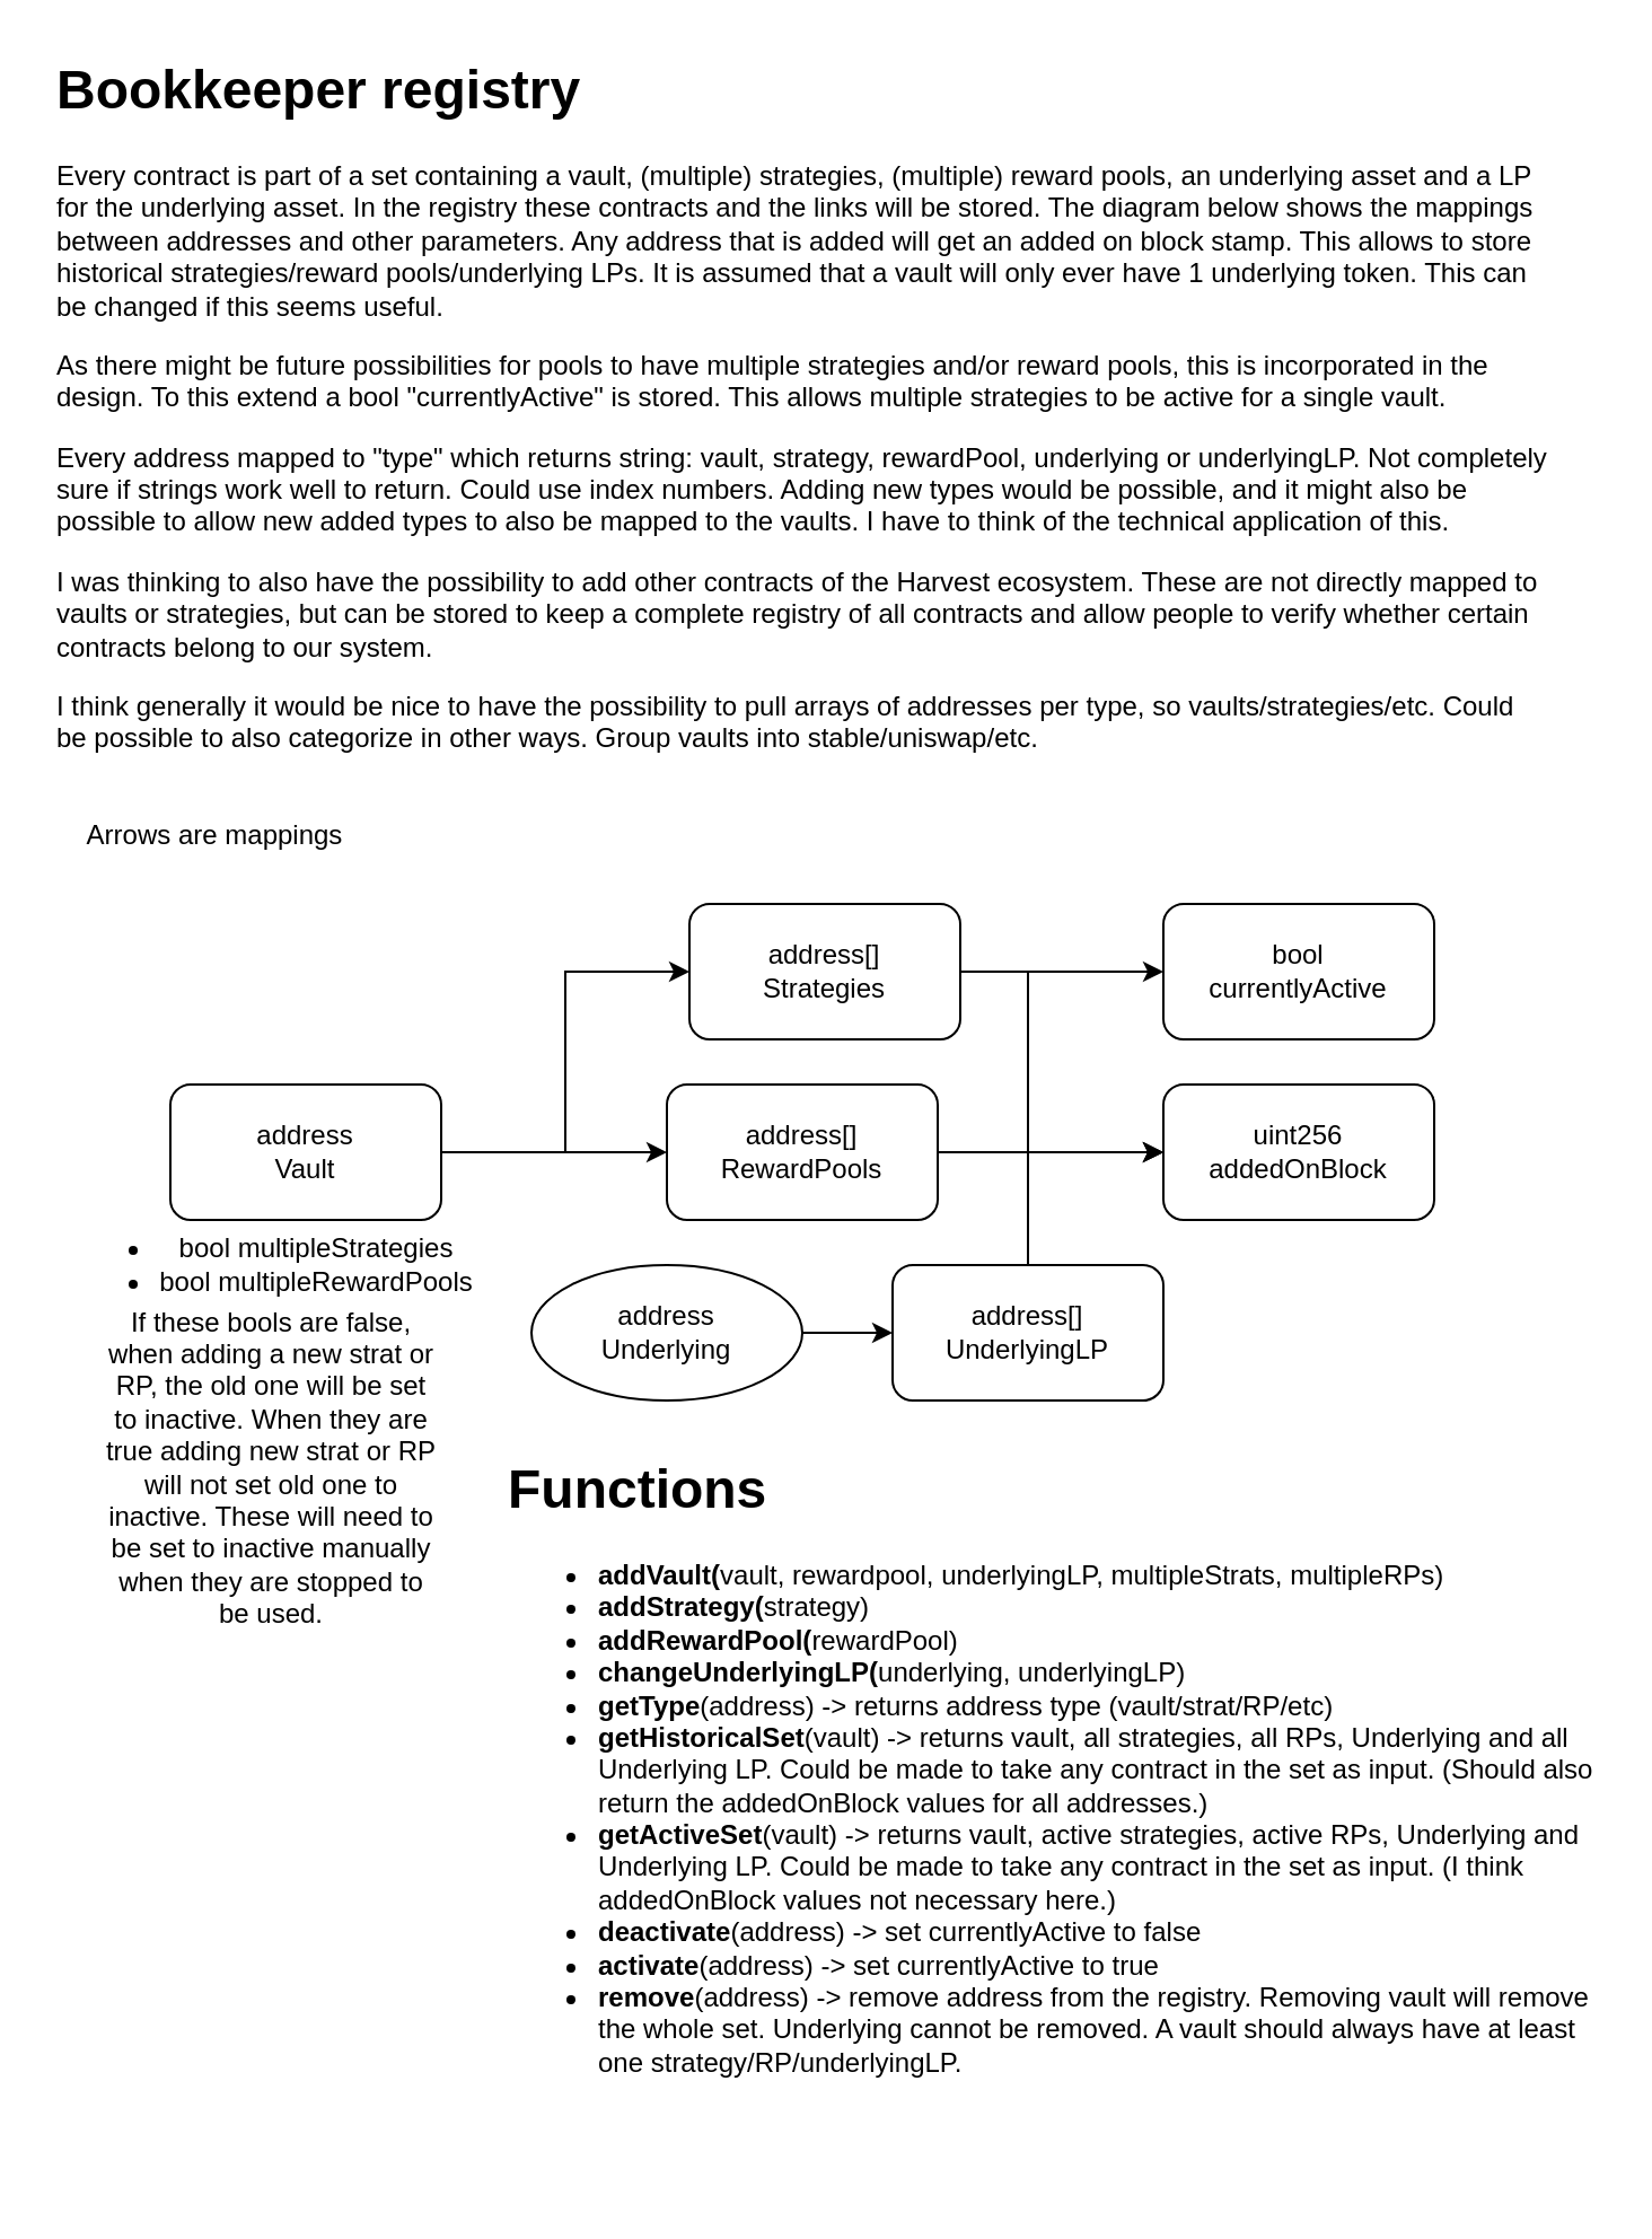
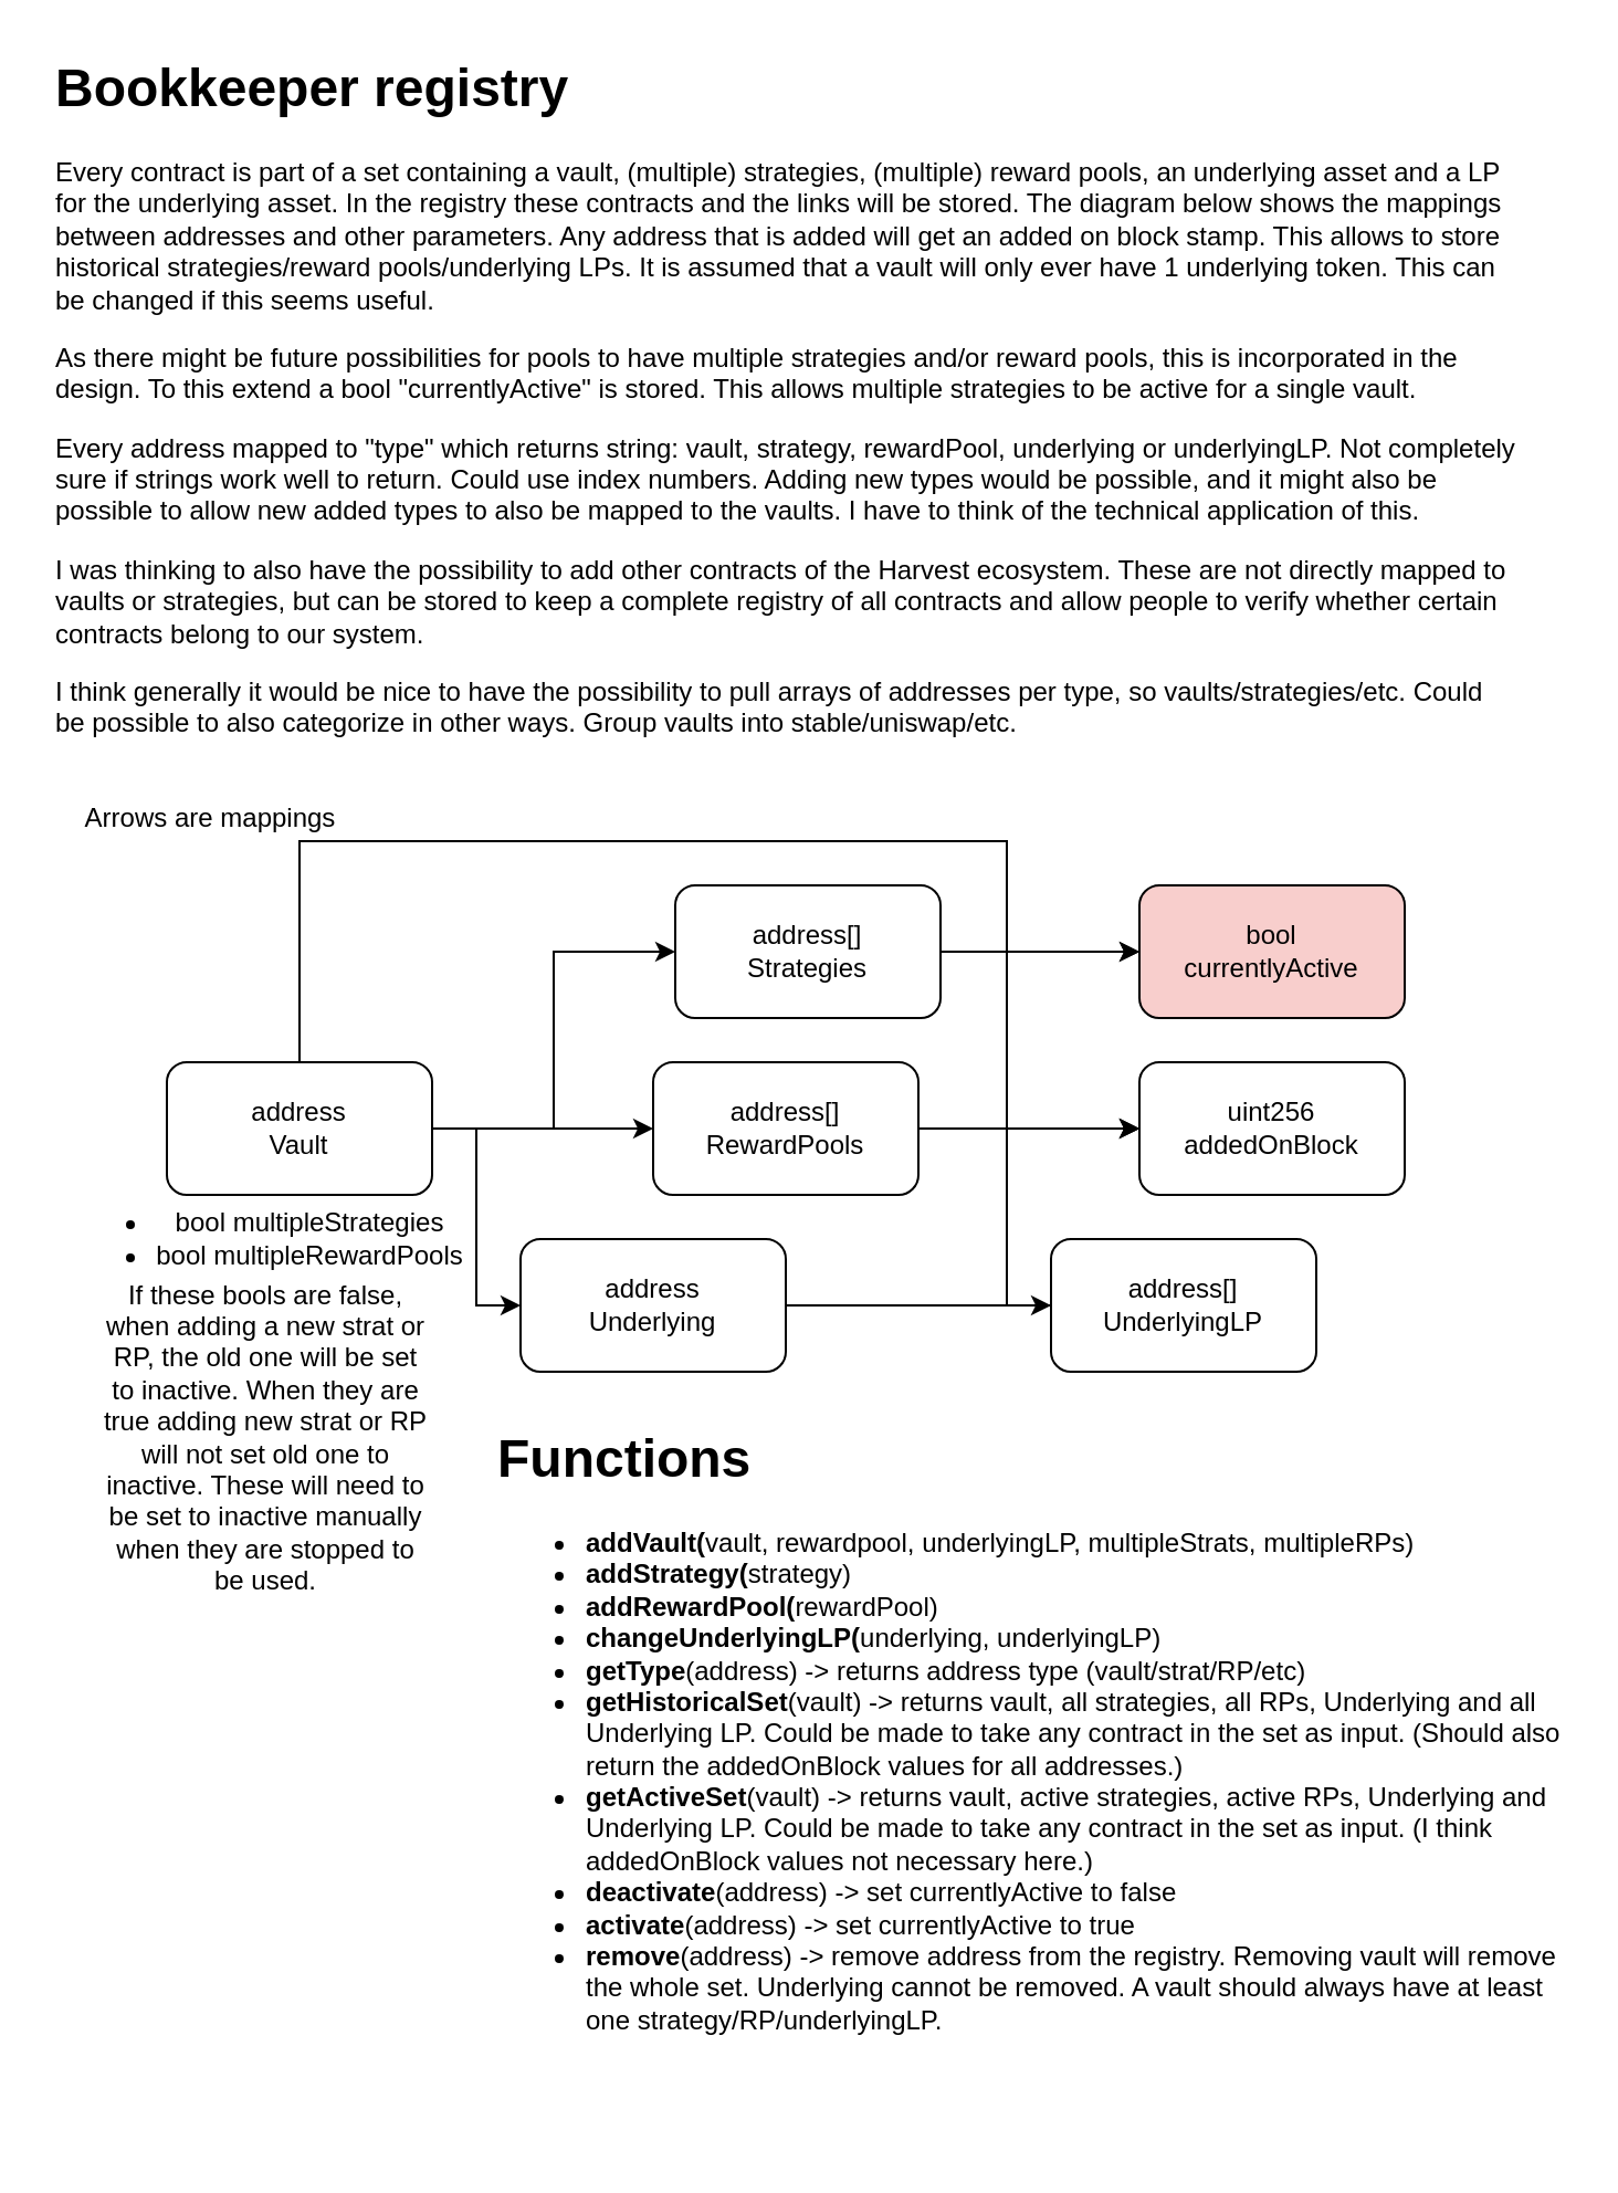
  <mxCell id="0" />
  <mxCell id="1" parent="0" />
  <mxCell id="2" value="" style="edgeStyle=orthogonalEdgeStyle;rounded=0;orthogonalLoop=1;jettySize=auto;html=1;" parent="1" source="6" target="11" edge="1"><mxGeometry relative="1" as="geometry" /></mxCell>
  <mxCell id="3" style="edgeStyle=orthogonalEdgeStyle;rounded=0;orthogonalLoop=1;jettySize=auto;html=1;entryX=0;entryY=0.5;entryDx=0;entryDy=0;" parent="1" source="6" target="8" edge="1"><mxGeometry relative="1" as="geometry" /></mxCell>
+ <mxCell id="4" style="edgeStyle=orthogonalEdgeStyle;rounded=0;orthogonalLoop=1;jettySize=auto;html=1;entryX=0;entryY=0.5;entryDx=0;entryDy=0;" parent="1" source="6" target="13" edge="1"><mxGeometry relative="1" as="geometry" /></mxCell>
+ <mxCell id="5" style="edgeStyle=orthogonalEdgeStyle;rounded=0;orthogonalLoop=1;jettySize=auto;html=1;entryX=0;entryY=0.5;entryDx=0;entryDy=0;" parent="1" source="6" target="15" edge="1"><mxGeometry relative="1" as="geometry"><mxPoint x="435" y="440" as="targetPoint" /><Array as="points"><mxPoint x="135" y="380" /><mxPoint x="455" y="380" /><mxPoint x="455" y="430" /></Array></mxGeometry></mxCell>
  <mxCell id="6" value="address&lt;br&gt;Vault" style="rounded=1;whiteSpace=wrap;html=1;" parent="1" vertex="1"><mxGeometry x="75" y="480" width="120" height="60" as="geometry" /></mxCell>
  <mxCell id="7" style="edgeStyle=orthogonalEdgeStyle;rounded=0;orthogonalLoop=1;jettySize=auto;html=1;entryX=0;entryY=0.5;entryDx=0;entryDy=0;" parent="1" source="8" target="14" edge="1"><mxGeometry relative="1" as="geometry"><Array as="points"><mxPoint x="455" y="430" /><mxPoint x="455" y="510" /></Array></mxGeometry></mxCell>
  <mxCell id="8" value="address[]&lt;br&gt;Strategies" style="rounded=1;whiteSpace=wrap;html=1;" parent="1" vertex="1"><mxGeometry x="305" y="400" width="120" height="60" as="geometry" /></mxCell>
  <mxCell id="9" value="" style="edgeStyle=orthogonalEdgeStyle;rounded=0;orthogonalLoop=1;jettySize=auto;html=1;" parent="1" source="11" target="14" edge="1"><mxGeometry relative="1" as="geometry" /></mxCell>
  <mxCell id="10" style="edgeStyle=orthogonalEdgeStyle;rounded=0;orthogonalLoop=1;jettySize=auto;html=1;entryX=0;entryY=0.5;entryDx=0;entryDy=0;" parent="1" source="11" target="15" edge="1"><mxGeometry relative="1" as="geometry"><Array as="points"><mxPoint x="455" y="510" /><mxPoint x="455" y="430" /></Array></mxGeometry></mxCell>
  <mxCell id="11" value="address[]&lt;br&gt;RewardPools" style="rounded=1;whiteSpace=wrap;html=1;" parent="1" vertex="1"><mxGeometry x="295" y="480" width="120" height="60" as="geometry" /></mxCell>
  <mxCell id="12" value="" style="edgeStyle=orthogonalEdgeStyle;rounded=0;orthogonalLoop=1;jettySize=auto;html=1;" parent="1" source="13" target="17" edge="1"><mxGeometry relative="1" as="geometry" /></mxCell>
- <mxCell id="13" value="address&lt;br&gt;Underlying" style="ellipse;whiteSpace=wrap;html=1;" parent="1" vertex="1"><mxGeometry x="235" y="560" width="120" height="60" as="geometry" /></mxCell>
+ <mxCell id="13" value="address&lt;br&gt;Underlying" style="rounded=1;whiteSpace=wrap;html=1;" parent="1" vertex="1"><mxGeometry x="235" y="560" width="120" height="60" as="geometry" /></mxCell>
  <mxCell id="14" value="uint256&lt;br&gt;addedOnBlock" style="rounded=1;whiteSpace=wrap;html=1;" parent="1" vertex="1"><mxGeometry x="515" y="480" width="120" height="60" as="geometry" /></mxCell>
- <mxCell id="15" value="bool&lt;br&gt;currentlyActive" style="rounded=1;whiteSpace=wrap;html=1;" parent="1" vertex="1"><mxGeometry x="515" y="400" width="120" height="60" as="geometry" /></mxCell>
+ <mxCell id="15" value="bool&lt;br&gt;currentlyActive" style="rounded=1;whiteSpace=wrap;html=1;fillColor=#f8cecc;" parent="1" vertex="1"><mxGeometry x="515" y="400" width="120" height="60" as="geometry" /></mxCell>
  <mxCell id="16" value="" style="edgeStyle=orthogonalEdgeStyle;rounded=0;orthogonalLoop=1;jettySize=auto;html=1;entryX=0;entryY=0.5;entryDx=0;entryDy=0;" parent="1" source="17" target="14" edge="1"><mxGeometry relative="1" as="geometry"><mxPoint x="435" y="500" as="targetPoint" /><Array as="points"><mxPoint x="455" y="510" /></Array></mxGeometry></mxCell>
- <mxCell id="17" value="address[]&lt;br&gt;UnderlyingLP" style="rounded=1;whiteSpace=wrap;html=1;" parent="1" vertex="1"><mxGeometry x="395" y="560" width="120" height="60" as="geometry" /></mxCell>
+ <mxCell id="17" value="address[]&lt;br&gt;UnderlyingLP" style="rounded=1;whiteSpace=wrap;html=1;" parent="1" vertex="1"><mxGeometry x="475" y="560" width="120" height="60" as="geometry" /></mxCell>
  <mxCell id="18" value="&lt;ul&gt;&lt;li&gt;bool multipleStrategies&lt;/li&gt;&lt;li&gt;bool multipleRewardPools&lt;/li&gt;&lt;/ul&gt;" style="text;html=1;strokeColor=none;fillColor=none;align=center;verticalAlign=middle;whiteSpace=wrap;rounded=0;" parent="1" vertex="1"><mxGeometry x="20" y="540" width="200" height="40" as="geometry" /></mxCell>
  <mxCell id="19" value="Arrows are mappings" style="text;html=1;strokeColor=none;fillColor=none;align=center;verticalAlign=middle;whiteSpace=wrap;rounded=0;" parent="1" vertex="1"><mxGeometry x="25" y="360" width="140" height="20" as="geometry" /></mxCell>
  <mxCell id="20" value="If these bools are false, when adding a new strat or RP, the old one will be set to inactive. When they are true adding new strat or RP will not set old one to inactive. These will need to be set to inactive manually when they are stopped to be used." style="text;html=1;strokeColor=none;fillColor=none;align=center;verticalAlign=middle;whiteSpace=wrap;rounded=0;" parent="1" vertex="1"><mxGeometry x="45" y="580" width="150" height="140" as="geometry" /></mxCell>
  <mxCell id="21" value="&lt;h1&gt;Bookkeeper registry&lt;/h1&gt;&lt;p&gt;Every contract is part of a set containing a vault, (multiple) strategies, (multiple) reward pools, an underlying asset and a LP for the underlying asset. In the registry these contracts and the links will be stored. The diagram below shows the mappings between addresses and other parameters. Any address that is added will get an added on block stamp. This allows to store historical strategies/reward pools/underlying LPs. It is assumed that a vault will only ever have 1 underlying token. This can be changed if this seems useful.&lt;/p&gt;&lt;p&gt;As there might be future possibilities for pools to have multiple strategies and/or reward pools, this is incorporated in the design. To this extend a bool &quot;currentlyActive&quot; is stored. This allows multiple strategies to be active for a single vault.&lt;/p&gt;&lt;p&gt;&lt;span style=&quot;text-align: center&quot;&gt;Every address mapped to &quot;type&quot; which returns string: vault, strategy, rewardPool, underlying or underlyingLP. Not completely sure if strings work well to return. Could use index numbers. Adding new types would be possible, and it might also be possible to allow new added types to also be mapped to the vaults. I have to think of the technical application of this.&lt;/span&gt;&lt;br&gt;&lt;/p&gt;&lt;p&gt;&lt;span style=&quot;text-align: center&quot;&gt;I was thinking to also have the possibility to add other contracts of the Harvest ecosystem. These are not directly mapped to vaults or strategies, but can be stored to keep a complete registry of all contracts and allow people to verify whether certain contracts belong to our system.&lt;/span&gt;&lt;/p&gt;&lt;p&gt;&lt;span style=&quot;text-align: center&quot;&gt;I think generally it would be nice to have the possibility to pull arrays of addresses per type, so vaults/strategies/etc. Could be possible to also categorize in other ways. Group vaults into stable/uniswap/etc.&lt;/span&gt;&lt;/p&gt;" style="text;html=1;strokeColor=none;fillColor=none;spacing=5;spacingTop=-20;whiteSpace=wrap;overflow=hidden;rounded=0;" parent="1" vertex="1"><mxGeometry x="20" y="20" width="670" height="330" as="geometry" /></mxCell>
  <mxCell id="22" value="&lt;h1&gt;Functions&lt;/h1&gt;&lt;p&gt;&lt;/p&gt;&lt;ul&gt;&lt;li&gt;&lt;b&gt;addVault(&lt;/b&gt;vault, rewardpool, underlyingLP, multipleStrats, multipleRPs)&lt;/li&gt;&lt;li&gt;&lt;b&gt;addStrategy(&lt;/b&gt;strategy)&lt;/li&gt;&lt;li&gt;&lt;b&gt;addRewardPool(&lt;/b&gt;rewardPool)&lt;/li&gt;&lt;li&gt;&lt;b&gt;changeUnderlyingLP(&lt;/b&gt;underlying, underlyingLP)&lt;/li&gt;&lt;li&gt;&lt;b&gt;getType&lt;/b&gt;(address) -&amp;gt; returns address type (vault/strat/RP/etc)&lt;/li&gt;&lt;li&gt;&lt;b&gt;getHistoricalSet&lt;/b&gt;(vault) -&amp;gt; returns vault, all strategies, all RPs, Underlying and all Underlying LP. Could be made to take any contract in the set as input. (Should also return the addedOnBlock values for all addresses.)&lt;/li&gt;&lt;li&gt;&lt;b&gt;getActiveSet&lt;/b&gt;(vault) -&amp;gt; returns vault, active strategies, active RPs, Underlying and Underlying LP. Could be made to take any contract in the set as input. (I think addedOnBlock values not necessary here.)&lt;/li&gt;&lt;li&gt;&lt;b&gt;deactivate&lt;/b&gt;(address) -&amp;gt; set currentlyActive to false&lt;/li&gt;&lt;li&gt;&lt;b&gt;activate&lt;/b&gt;(address) -&amp;gt; set currentlyActive to true&lt;/li&gt;&lt;li&gt;&lt;b&gt;remove&lt;/b&gt;(address) -&amp;gt; remove address from the registry. Removing vault will remove the whole set. Underlying cannot be removed. A vault should always have at least one strategy/RP/underlyingLP.&lt;/li&gt;&lt;/ul&gt;&lt;p&gt;&lt;/p&gt;" style="text;html=1;strokeColor=none;fillColor=none;spacing=5;spacingTop=-20;whiteSpace=wrap;overflow=hidden;rounded=0;" parent="1" vertex="1"><mxGeometry x="220" y="640" width="490" height="330" as="geometry" /></mxCell>
